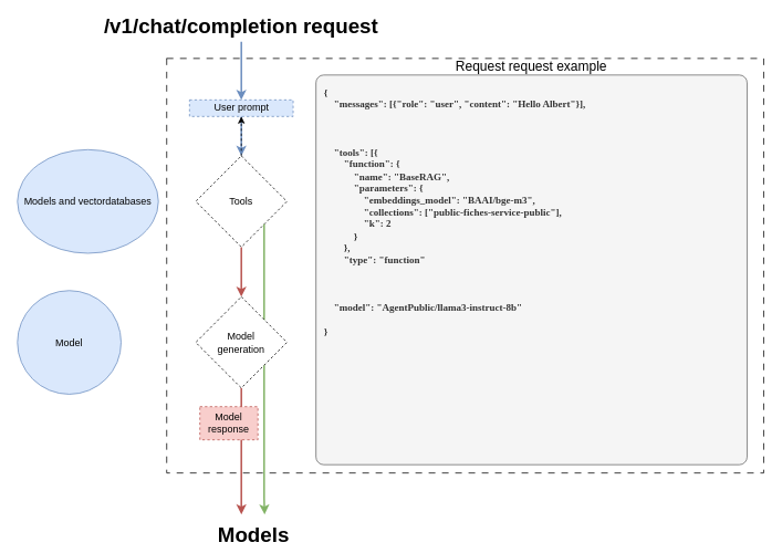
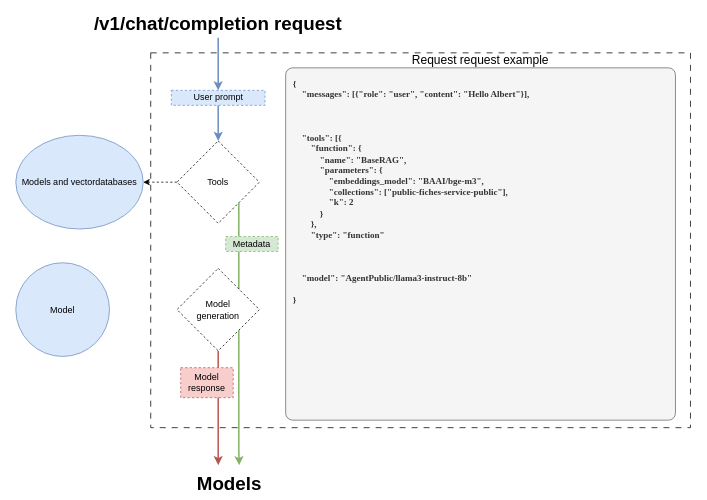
  <mxCell id="0" />
  <mxCell id="1" parent="0" />
  <mxCell id="2" value="" style="rounded=0;whiteSpace=wrap;html=1;dashed=1;dashPattern=8 8;fillColor=none;" parent="1" vertex="1"><mxGeometry x="200" y="70" width="720" height="500" as="geometry" /></mxCell>
  <mxCell id="3" value="&lt;div&gt;&lt;b&gt;{&lt;/b&gt;&lt;/div&gt;&lt;div&gt;&lt;b&gt;&amp;nbsp; &amp;nbsp; &quot;messages&quot;: [{&quot;role&quot;: &quot;user&quot;, &quot;content&quot;: &quot;Hello Albert&quot;}],&lt;/b&gt;&lt;b&gt;&lt;br&gt;&lt;br&gt;&lt;br&gt;&lt;br&gt;&lt;/b&gt;&lt;b&gt;&amp;nbsp; &amp;nbsp;&amp;nbsp;&lt;/b&gt;&lt;b&gt;&quot;tools&quot;&lt;span class=&quot;p&quot; style=&quot;background-color: initial; color: var(--jp-mirror-editor-punctuation-color); white-space: normal;&quot;&gt;:&lt;/span&gt;&lt;span style=&quot;background-color: initial; color: rgb(33, 33, 33); white-space: normal;&quot;&gt; &lt;/span&gt;&lt;span class=&quot;p&quot; style=&quot;background-color: initial; color: var(--jp-mirror-editor-punctuation-color); white-space: normal;&quot;&gt;[&lt;/span&gt;&lt;span style=&quot;background-color: initial; white-space: normal;&quot;&gt;{&lt;/span&gt;&lt;br&gt;&lt;/b&gt;&lt;b&gt;&amp;nbsp; &amp;nbsp;&amp;nbsp;&lt;/b&gt;&lt;b style=&quot;background-color: initial;&quot;&gt;&amp;nbsp; &amp;nbsp;&amp;nbsp;&lt;/b&gt;&lt;b style=&quot;background-color: initial;&quot;&gt;&quot;function&quot;&lt;span class=&quot;p&quot; style=&quot;background-color: initial; color: var(--jp-mirror-editor-punctuation-color);&quot;&gt;:&lt;/span&gt;&lt;span style=&quot;background-color: initial; color: rgb(33, 33, 33);&quot;&gt; &lt;/span&gt;&lt;span class=&quot;p&quot; style=&quot;background-color: initial; color: var(--jp-mirror-editor-punctuation-color);&quot;&gt;{&lt;/span&gt;&lt;/b&gt;&lt;/div&gt;&lt;div&gt;&lt;b&gt;&amp;nbsp; &amp;nbsp;&amp;nbsp;&lt;/b&gt;&lt;b style=&quot;background-color: initial;&quot;&gt;&amp;nbsp; &amp;nbsp;&amp;nbsp;&lt;/b&gt;&lt;b style=&quot;background-color: initial;&quot;&gt;&amp;nbsp; &amp;nbsp;&amp;nbsp;&lt;/b&gt;&lt;b style=&quot;background-color: initial;&quot;&gt;&quot;name&quot;&lt;span class=&quot;p&quot; style=&quot;background-color: initial; color: var(--jp-mirror-editor-punctuation-color);&quot;&gt;:&lt;/span&gt;&lt;span style=&quot;background-color: initial; color: rgb(33, 33, 33);&quot;&gt; &lt;/span&gt;&lt;span class=&quot;s2&quot; style=&quot;background-color: initial; color: var(--jp-mirror-editor-string-color);&quot;&gt;&quot;BaseRAG&quot;&lt;/span&gt;&lt;span class=&quot;p&quot; style=&quot;background-color: initial; color: var(--jp-mirror-editor-punctuation-color);&quot;&gt;,&lt;/span&gt;&lt;/b&gt;&lt;/div&gt;&lt;div&gt;&lt;b&gt;&amp;nbsp; &amp;nbsp;&amp;nbsp;&lt;/b&gt;&lt;b style=&quot;background-color: initial;&quot;&gt;&amp;nbsp; &amp;nbsp;&amp;nbsp;&lt;/b&gt;&lt;b style=&quot;background-color: initial;&quot;&gt;&amp;nbsp; &amp;nbsp;&amp;nbsp;&lt;/b&gt;&lt;b style=&quot;background-color: initial;&quot;&gt;&lt;span class=&quot;s2&quot; style=&quot;background-color: initial; color: var(--jp-mirror-editor-string-color);&quot;&gt;&quot;parameters&quot;&lt;/span&gt;&lt;span class=&quot;p&quot; style=&quot;background-color: initial; color: var(--jp-mirror-editor-punctuation-color);&quot;&gt;:&lt;/span&gt;&lt;span style=&quot;background-color: initial;&quot;&gt; &lt;/span&gt;&lt;span class=&quot;p&quot; style=&quot;background-color: initial; color: var(--jp-mirror-editor-punctuation-color);&quot;&gt;{&lt;/span&gt;&lt;/b&gt;&lt;/div&gt;&lt;div&gt;&lt;b&gt;&amp;nbsp; &amp;nbsp;&amp;nbsp;&lt;/b&gt;&lt;b style=&quot;background-color: initial;&quot;&gt;&amp;nbsp; &amp;nbsp;&amp;nbsp;&lt;/b&gt;&lt;b style=&quot;background-color: initial;&quot;&gt;&amp;nbsp; &amp;nbsp;&amp;nbsp;&lt;/b&gt;&lt;b style=&quot;background-color: initial;&quot;&gt;&amp;nbsp; &amp;nbsp;&amp;nbsp;&lt;/b&gt;&lt;b style=&quot;background-color: initial;&quot;&gt;&lt;span class=&quot;s2&quot; style=&quot;background-color: initial; color: var(--jp-mirror-editor-string-color);&quot;&gt;&quot;embeddings_model&quot;&lt;/span&gt;&lt;span class=&quot;p&quot; style=&quot;background-color: initial; color: var(--jp-mirror-editor-punctuation-color);&quot;&gt;:&lt;/span&gt;&lt;span style=&quot;background-color: initial;&quot;&gt; &quot;BAAI/bge-m3&quot;&lt;/span&gt;&lt;span class=&quot;p&quot; style=&quot;background-color: initial; color: var(--jp-mirror-editor-punctuation-color);&quot;&gt;,&lt;/span&gt;&lt;span style=&quot;background-color: initial;&quot;&gt;&amp;nbsp;&lt;/span&gt;&lt;/b&gt;&lt;/div&gt;&lt;div&gt;&lt;b&gt;&amp;nbsp; &amp;nbsp;&amp;nbsp;&lt;/b&gt;&lt;b style=&quot;background-color: initial;&quot;&gt;&amp;nbsp; &amp;nbsp;&amp;nbsp;&lt;/b&gt;&lt;b style=&quot;background-color: initial;&quot;&gt;&amp;nbsp; &amp;nbsp;&amp;nbsp;&lt;/b&gt;&lt;b style=&quot;background-color: initial;&quot;&gt;&amp;nbsp; &amp;nbsp;&amp;nbsp;&lt;/b&gt;&lt;b style=&quot;background-color: initial;&quot;&gt;&lt;span class=&quot;s2&quot; style=&quot;background-color: initial; color: var(--jp-mirror-editor-string-color);&quot;&gt;&quot;collections&quot;&lt;/span&gt;&lt;span class=&quot;p&quot; style=&quot;background-color: initial; color: var(--jp-mirror-editor-punctuation-color);&quot;&gt;:&lt;/span&gt;&lt;span style=&quot;background-color: initial;&quot;&gt; &lt;/span&gt;&lt;span class=&quot;p&quot; style=&quot;background-color: initial; color: var(--jp-mirror-editor-punctuation-color);&quot;&gt;[&quot;public-fiches-service-public&quot;&lt;/span&gt;&lt;span class=&quot;p&quot; style=&quot;background-color: initial; color: var(--jp-mirror-editor-punctuation-color);&quot;&gt;],&lt;/span&gt;&lt;/b&gt;&lt;/div&gt;&lt;div&gt;&lt;b&gt;&amp;nbsp; &amp;nbsp;&amp;nbsp;&lt;/b&gt;&lt;b style=&quot;background-color: initial;&quot;&gt;&amp;nbsp; &amp;nbsp;&amp;nbsp;&lt;/b&gt;&lt;b style=&quot;background-color: initial;&quot;&gt;&amp;nbsp; &amp;nbsp;&amp;nbsp;&lt;/b&gt;&lt;b style=&quot;background-color: initial;&quot;&gt;&amp;nbsp; &amp;nbsp;&amp;nbsp;&lt;/b&gt;&lt;b style=&quot;background-color: initial;&quot;&gt;&lt;span class=&quot;s2&quot; style=&quot;background-color: initial; color: var(--jp-mirror-editor-string-color);&quot;&gt;&quot;k&quot;&lt;/span&gt;&lt;span class=&quot;p&quot; style=&quot;background-color: initial; color: var(--jp-mirror-editor-punctuation-color);&quot;&gt;:&lt;/span&gt;&lt;span style=&quot;background-color: initial;&quot;&gt; &lt;/span&gt;&lt;span class=&quot;mi&quot; style=&quot;background-color: initial; color: var(--jp-mirror-editor-number-color);&quot;&gt;2&lt;/span&gt;&lt;/b&gt;&lt;/div&gt;&lt;div&gt;&lt;b&gt;&amp;nbsp; &amp;nbsp;&amp;nbsp;&lt;/b&gt;&lt;b style=&quot;background-color: initial;&quot;&gt;&amp;nbsp; &amp;nbsp;&amp;nbsp;&lt;/b&gt;&lt;b style=&quot;background-color: initial;&quot;&gt;&amp;nbsp; &amp;nbsp;&amp;nbsp;&lt;/b&gt;&lt;b style=&quot;background-color: initial;&quot;&gt;&lt;span class=&quot;p&quot; style=&quot;background-color: initial; color: var(--jp-mirror-editor-punctuation-color);&quot;&gt;}&lt;/span&gt;&lt;/b&gt;&lt;/div&gt;&lt;div&gt;&lt;b&gt;&amp;nbsp; &amp;nbsp;&amp;nbsp;&lt;/b&gt;&lt;b style=&quot;background-color: initial;&quot;&gt;&amp;nbsp; &amp;nbsp;&amp;nbsp;&lt;/b&gt;&lt;b style=&quot;background-color: initial;&quot;&gt;&lt;span class=&quot;p&quot; style=&quot;background-color: initial; color: var(--jp-mirror-editor-punctuation-color);&quot;&gt;},&lt;/span&gt;&lt;/b&gt;&lt;/div&gt;&lt;div&gt;&lt;b&gt;&amp;nbsp; &amp;nbsp;&amp;nbsp;&lt;/b&gt;&lt;b style=&quot;background-color: initial;&quot;&gt;&amp;nbsp; &amp;nbsp;&amp;nbsp;&lt;/b&gt;&lt;b style=&quot;background-color: initial;&quot;&gt;&lt;span class=&quot;s2&quot; style=&quot;background-color: initial; color: var(--jp-mirror-editor-string-color);&quot;&gt;&quot;type&quot;&lt;/span&gt;&lt;span class=&quot;p&quot; style=&quot;background-color: initial; color: var(--jp-mirror-editor-punctuation-color);&quot;&gt;:&lt;/span&gt;&lt;span style=&quot;background-color: initial;&quot;&gt; &lt;/span&gt;&lt;span class=&quot;s2&quot; style=&quot;background-color: initial; color: var(--jp-mirror-editor-string-color);&quot;&gt;&quot;function&quot;&lt;/span&gt;&lt;/b&gt;&lt;/div&gt;&lt;div&gt;&lt;b style=&quot;background-color: initial;&quot;&gt;&lt;span class=&quot;s2&quot; style=&quot;background-color: initial; color: var(--jp-mirror-editor-string-color);&quot;&gt;&lt;br&gt;&lt;/span&gt;&lt;/b&gt;&lt;/div&gt;&lt;div&gt;&lt;br&gt;&lt;/div&gt;&lt;div&gt;&lt;b&gt;&lt;span class=&quot;p&quot; style=&quot;background-color: initial; color: var(--jp-mirror-editor-punctuation-color); white-space: normal;&quot;&gt;&lt;br&gt;&lt;/span&gt;&lt;/b&gt;&lt;/div&gt;&lt;div&gt;&lt;b&gt;&lt;span class=&quot;p&quot; style=&quot;background-color: initial; color: var(--jp-mirror-editor-punctuation-color); white-space: normal;&quot;&gt;&amp;nbsp; &amp;nbsp; &quot;model&quot;: &quot;&lt;/span&gt;&lt;/b&gt;&lt;span style=&quot;background-color: initial;&quot;&gt;&lt;b&gt;AgentPublic/llama3-instruct-8b&quot;&lt;/b&gt;&lt;/span&gt;&lt;/div&gt;&lt;div&gt;&lt;b&gt;&lt;span class=&quot;p&quot; style=&quot;background-color: initial; color: var(--jp-mirror-editor-punctuation-color); white-space: normal;&quot;&gt;&lt;br&gt;&lt;/span&gt;&lt;/b&gt;&lt;/div&gt;&lt;div&gt;&lt;b&gt;        &lt;span class=&quot;p&quot; style=&quot;background-color: initial; color: var(--jp-mirror-editor-punctuation-color); white-space: normal;&quot;&gt;}&lt;/span&gt;&lt;br&gt;&lt;/b&gt;&lt;/div&gt;&lt;div&gt;&lt;br&gt;&lt;/div&gt;" style="rounded=1;whiteSpace=wrap;html=1;imageHeight=24;arcSize=2;fillColor=#f5f5f5;fontColor=#333333;strokeColor=#666666;verticalAlign=top;align=left;spacingLeft=10;spacing=0;fontFamily=Source Code Pro;fontStyle=0;fontSource=https%3A%2F%2Ffonts.googleapis.com%2Fcss%3Ffamily%3DSource%2BCode%2BPro;spacingTop=10;" parent="1" vertex="1"><mxGeometry x="380" y="90" width="520" height="470" as="geometry" /></mxCell>
  <mxCell id="4" value="" style="endArrow=classic;html=1;rounded=0;exitX=0.5;exitY=1;exitDx=0;exitDy=0;entryX=0.5;entryY=0;entryDx=0;entryDy=0;strokeWidth=2;fillColor=#dae8fc;strokeColor=#6c8ebf;" parent="1" edge="1" target="7"><mxGeometry width="50" height="50" relative="1" as="geometry"><mxPoint x="290" y="140" as="sourcePoint" /><mxPoint x="290" y="180" as="targetPoint" /></mxGeometry></mxCell>
- <mxCell id="5" style="edgeStyle=orthogonalEdgeStyle;rounded=0;orthogonalLoop=1;jettySize=auto;html=1;dashed=1;" parent="1" source="7" target="17" edge="1"><mxGeometry relative="1" as="geometry"><mxPoint x="470" y="292.5" as="targetPoint" /></mxGeometry></mxCell>
- <mxCell id="6" style="edgeStyle=orthogonalEdgeStyle;rounded=0;orthogonalLoop=1;jettySize=auto;html=1;entryX=0.5;entryY=0;entryDx=0;entryDy=0;strokeWidth=2;fillColor=#f8cecc;strokeColor=#b85450;" parent="1" source="7" target="16" edge="1"><mxGeometry relative="1" as="geometry"><mxPoint x="290" y="327.5" as="targetPoint" /></mxGeometry></mxCell>
+ <mxCell id="5" style="edgeStyle=orthogonalEdgeStyle;rounded=0;orthogonalLoop=1;jettySize=auto;html=1;dashed=1;" parent="1" source="7" target="8" edge="1"><mxGeometry relative="1" as="geometry"><mxPoint x="470" y="292.5" as="targetPoint" /></mxGeometry></mxCell>
  <mxCell id="7" value="Tools" style="rhombus;whiteSpace=wrap;html=1;dashed=1;" parent="1" vertex="1"><mxGeometry x="235" y="187.5" width="110" height="110" as="geometry" /></mxCell>
  <mxCell id="8" value="Models and vectordatabases" style="ellipse;whiteSpace=wrap;html=1;aspect=fixed;fillColor=#dae8fc;strokeColor=#6c8ebf;" parent="1" vertex="1"><mxGeometry x="20" y="180" width="170" height="125" as="geometry" /></mxCell>
  <mxCell id="9" value="Models" style="text;html=1;align=center;verticalAlign=middle;whiteSpace=wrap;rounded=0;fontStyle=1;fontSize=25;" parent="1" vertex="1"><mxGeometry x="250" y="640" width="110" height="5" as="geometry" /></mxCell>
  <mxCell id="10" style="edgeStyle=orthogonalEdgeStyle;rounded=0;orthogonalLoop=1;jettySize=auto;html=1;fillColor=#f8cecc;strokeColor=#b85450;strokeWidth=2;" parent="1" edge="1"><mxGeometry relative="1" as="geometry"><mxPoint x="290" y="620" as="targetPoint" /><mxPoint x="290" y="467.5" as="sourcePoint" /></mxGeometry></mxCell>
  <mxCell id="11" style="edgeStyle=orthogonalEdgeStyle;rounded=0;orthogonalLoop=1;jettySize=auto;html=1;entryX=0.5;entryY=0;entryDx=0;entryDy=0;fillColor=#dae8fc;strokeColor=#6c8ebf;strokeWidth=2;" parent="1" edge="1"><mxGeometry relative="1" as="geometry"><mxPoint x="290" y="50" as="sourcePoint" /><mxPoint x="290" y="120" as="targetPoint" /></mxGeometry></mxCell>
  <mxCell id="12" value="/v1/chat/completion&amp;nbsp;&lt;span style=&quot;background-color: initial;&quot;&gt;request&lt;/span&gt;" style="text;html=1;align=center;verticalAlign=middle;whiteSpace=wrap;rounded=0;fontStyle=1;fontSize=25;" parent="1" vertex="1"><mxGeometry x="115" y="20" width="350" height="20" as="geometry" /></mxCell>
  <mxCell id="13" value="Model" style="ellipse;whiteSpace=wrap;html=1;aspect=fixed;fillColor=#dae8fc;strokeColor=#6c8ebf;" parent="1" vertex="1"><mxGeometry x="20" y="350" width="125" height="125" as="geometry" /></mxCell>
  <mxCell id="14" value="&lt;span style=&quot;font-weight: normal;&quot;&gt;&lt;font style=&quot;font-size: 16px;&quot;&gt;Request request example&lt;/font&gt;&lt;/span&gt;" style="text;html=1;align=center;verticalAlign=middle;whiteSpace=wrap;rounded=0;fontStyle=1;fontSize=18;" parent="1" vertex="1"><mxGeometry x="440" y="70" width="400" height="20" as="geometry" /></mxCell>
  <mxCell id="15" style="edgeStyle=orthogonalEdgeStyle;rounded=0;orthogonalLoop=1;jettySize=auto;html=1;exitX=1;exitY=1;exitDx=0;exitDy=0;fillColor=#d5e8d4;strokeColor=#82b366;strokeWidth=2;" edge="1" parent="1" source="7"><mxGeometry relative="1" as="geometry"><mxPoint x="318" y="620" as="targetPoint" /><mxPoint x="300" y="477.5" as="sourcePoint" /><Array as="points"><mxPoint x="318" y="600" /></Array></mxGeometry></mxCell>
  <mxCell id="16" value="Model&lt;div&gt;generation&lt;/div&gt;" style="rhombus;whiteSpace=wrap;html=1;dashed=1;" parent="1" vertex="1"><mxGeometry x="235" y="357.5" width="110" height="110" as="geometry" /></mxCell>
  <mxCell id="17" value="User prompt" style="rounded=0;whiteSpace=wrap;html=1;dashed=1;fillColor=#dae8fc;strokeColor=#6c8ebf;" vertex="1" parent="1"><mxGeometry x="227.5" y="120" width="125" height="20" as="geometry" /></mxCell>
+ <mxCell id="18" value="Metadata" style="rounded=0;whiteSpace=wrap;html=1;dashed=1;fillColor=#d5e8d4;strokeColor=#82b366;" vertex="1" parent="1"><mxGeometry x="300" y="315" width="70" height="20" as="geometry" /></mxCell>
  <mxCell id="19" value="Model response" style="rounded=0;whiteSpace=wrap;html=1;dashed=1;fillColor=#f8cecc;strokeColor=#b85450;" vertex="1" parent="1"><mxGeometry x="240" y="490" width="70" height="40" as="geometry" /></mxCell>
